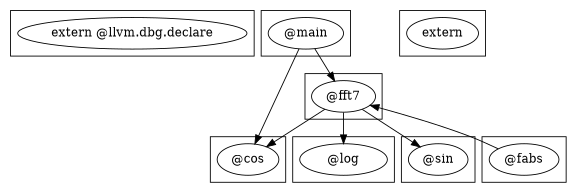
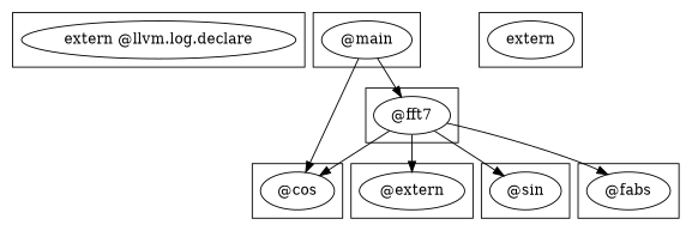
  digraph {
-   n1 [label="extern @llvm.dbg.declare"]
+   n1 [label="extern @llvm.log.declare"]
    n2 [label="@main"]
    n3 [label="@fft7"]
-   n4 [label="@log"]
+   n4 [label="@extern"]
    n5 [label="@cos"]
    n6 [label="@sin"]
    n7 [label="@fabs"]
    n8 [label=extern]
    subgraph cluster_1 {
      n1
    }
    subgraph cluster_2 {
      n2
    }
    subgraph cluster_3 {
      n3
    }
    subgraph cluster_4 {
      n4
    }
    subgraph cluster_5 {
      n5
    }
    subgraph cluster_6 {
      n6
    }
    subgraph cluster_7 {
      n7
    }
    subgraph cluster_8 {
      n8
    }
    n2 -> n3
    n2 -> n5
    n3 -> n4
    n3 -> n5
    n3 -> n6
-   n7 -> n3
+   n3 -> n7
  }
